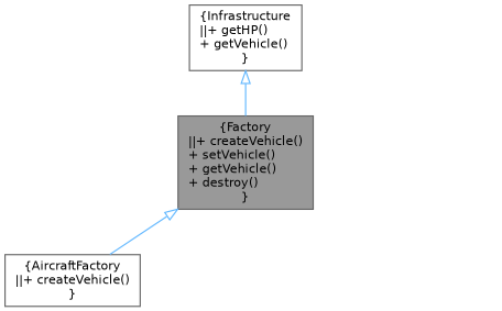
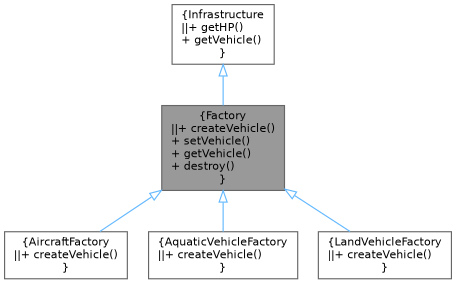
  digraph {
    node [color=gray40 fillcolor=white fontname=Helvetica fontsize=10 shape=box style=filled]
    edge [arrowtail=onormal color=steelblue1 dir=back fontname=Helvetica fontsize=10 labelfontname=Helvetica labelfontsize=10 style=solid]
    n1 [fillcolor=grey60 fontcolor=black height=0.2 label="{Factory\n||+ createVehicle()\l+ setVehicle()\l+ getVehicle()\l+ destroy()\l}" width=0.4]
    n2 [height=0.2 label="{AircraftFactory\n||+ createVehicle()\l}" width=0.4]
+   n3 [height=0.2 label="{AquaticVehicleFactory\n||+ createVehicle()\l}" width=0.4]
+   n4 [height=0.2 label="{LandVehicleFactory\n||+ createVehicle()\l}" width=0.4]
    n5 [height=0.2 label="{Infrastructure\n||+ getHP()\l+ getVehicle()\l}" width=0.4]
    n1 -> n2
+   n1 -> n3
+   n1 -> n4
    n5 -> n1
  }
